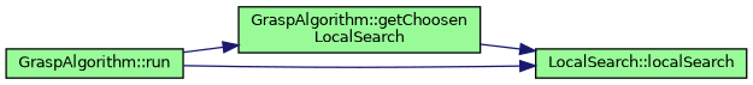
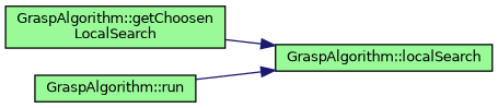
  digraph {
    rankdir=RL
    node [color=black fillcolor=palegreen fontname=Helvetica fontsize=10 shape=record style=filled]
    edge [color=midnightblue dir=back fontname=Helvetica fontsize=10 labelfontname=Helvetica labelfontsize=10 style=solid]
    n1 [fontcolor=black height=0.2 label="GraspAlgorithm::getChoosen\lLocalSearch" width=0.4]
    n2 [height=0.2 label="GraspAlgorithm::run" width=0.4]
-   n3 [height=0.2 label="LocalSearch::localSearch" width=0.4]
-   n1 -> n2
+   n3 [height=0.2 label="GraspAlgorithm::localSearch" width=0.4]
    n3 -> n1
    n3 -> n2
  }
